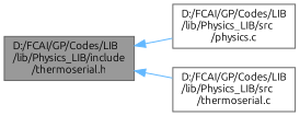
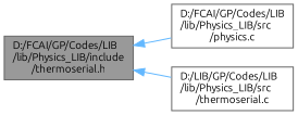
  digraph {
    rankdir=LR
    fontname=Ubuntu
    node [color=grey40 fillcolor=white fontname=Ubuntu fontsize=10 shape=box style=filled]
    edge [color=steelblue1 dir=back fontname=Ubuntu fontsize=10 labelfontname=Helvetica labelfontsize=10 style=solid]
    n1 [color=gray40 fillcolor=grey60 fontcolor=black height=0.2 label="D:/FCAI/GP/Codes/LIB\l/lib/Physics_LIB/include\l/thermoserial.h" width=0.4]
    n2 [height=0.2 label="D:/FCAI/GP/Codes/LIB\l/lib/Physics_LIB/src\l/physics.c" width=0.4]
-   n3 [height=0.2 label="D:/FCAI/GP/Codes/LIB\l/lib/Physics_LIB/src\l/thermoserial.c" width=0.4]
+   n3 [height=0.2 label="D:/LIB/GP/Codes/LIB\l/lib/Physics_LIB/src\l/thermoserial.c" width=0.4]
    n1 -> n2
    n1 -> n3
  }
